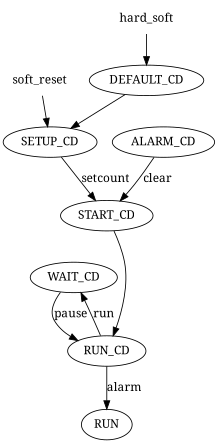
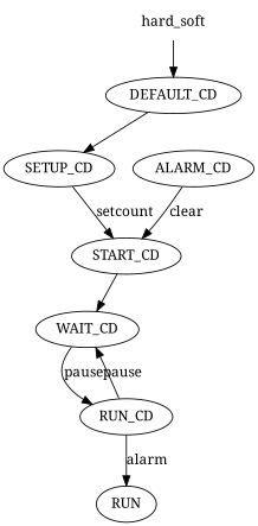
  digraph {
    fontname="Noto Serif"
    node [fontname="Noto Serif" shape=ellipse]
    edge [fontname="Noto Serif"]
-   soft_reset [shape=plaintext]
    SETUP_CD
    START_CD
    n4 [label=hard_soft shape=plaintext]
    DEFAULT_CD
    WAIT_CD
    RUN_CD
    n8 [label=RUN]
    ALARM_CD
-   soft_reset -> SETUP_CD
    SETUP_CD -> START_CD [label=setcount]
-   START_CD -> RUN_CD
+   START_CD -> WAIT_CD
    n4 -> DEFAULT_CD
    DEFAULT_CD -> SETUP_CD
    WAIT_CD -> RUN_CD [label=pause]
-   RUN_CD -> WAIT_CD [label=run]
+   RUN_CD -> WAIT_CD [label=pause]
    RUN_CD -> n8 [label=alarm]
    ALARM_CD -> START_CD [label=clear]
  }
